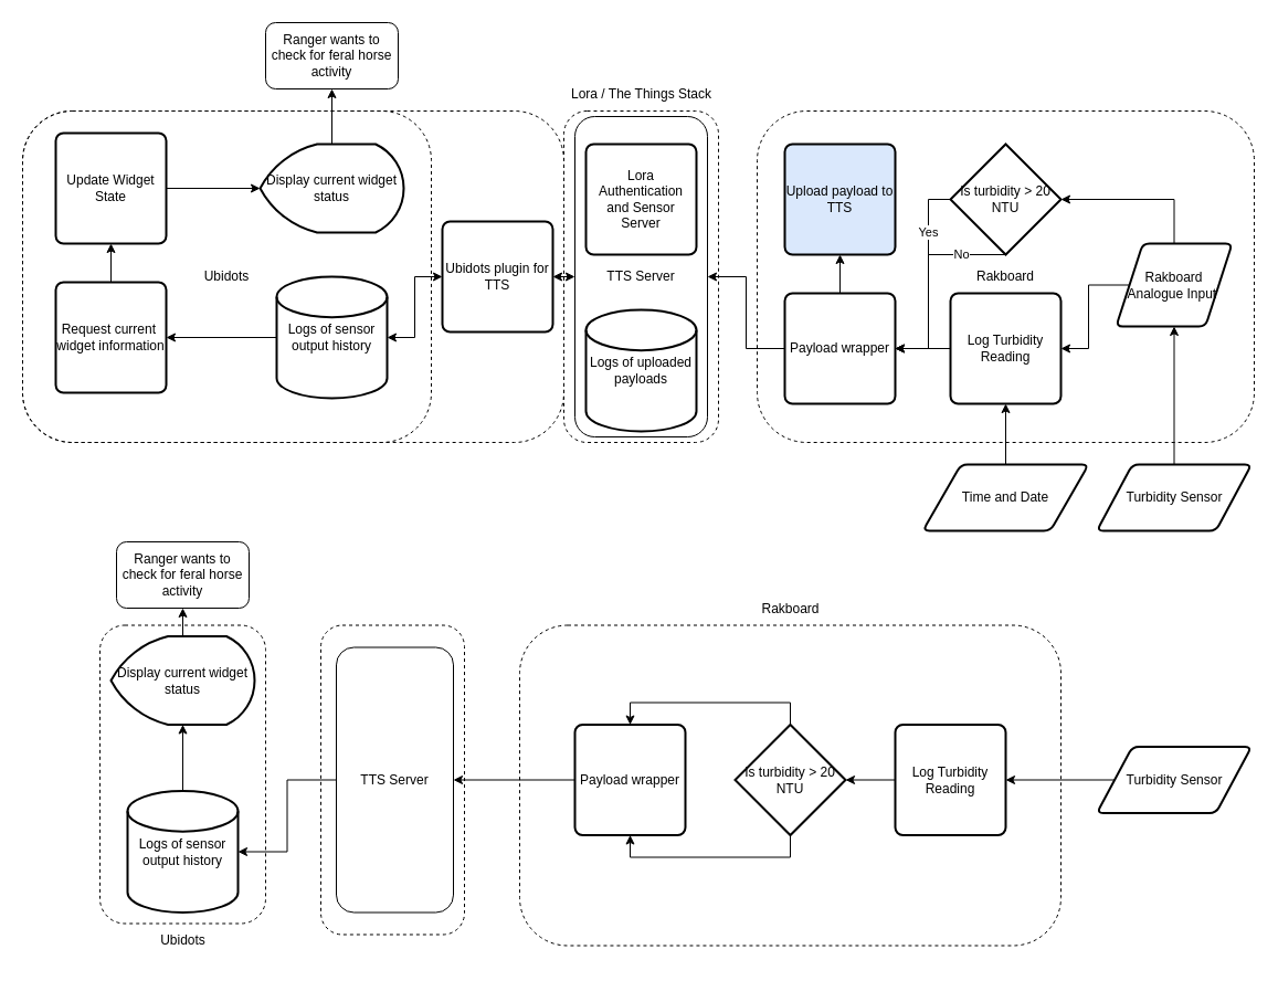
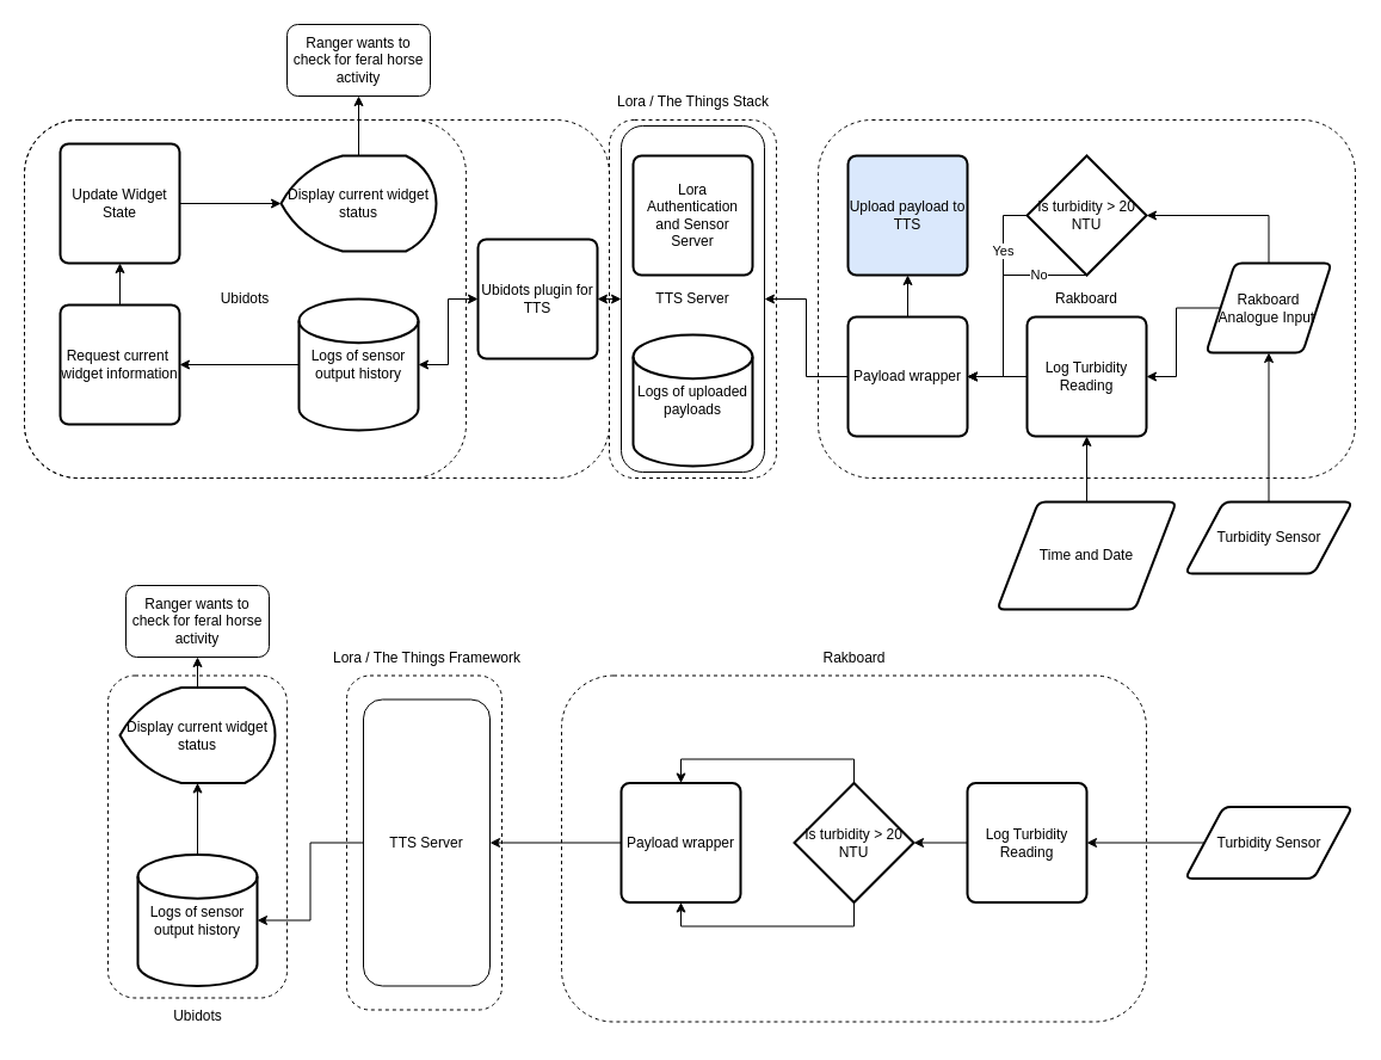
  <mxCell id="0" />
  <mxCell id="1" parent="0" />
  <mxCell id="2" value="" style="rounded=1;whiteSpace=wrap;html=1;dashed=1;fillColor=none;" vertex="1" parent="1"><mxGeometry x="470" y="565.5" width="490" height="290" as="geometry" /></mxCell>
  <mxCell id="3" value="" style="rounded=1;whiteSpace=wrap;html=1;fillColor=none;dashed=1;" vertex="1" parent="1"><mxGeometry x="20" y="100" width="490" height="300" as="geometry" /></mxCell>
  <mxCell id="4" value="Rakboard" style="rounded=1;whiteSpace=wrap;html=1;dashed=1;fillColor=none;" vertex="1" parent="1"><mxGeometry x="685" y="100" width="450" height="300" as="geometry" /></mxCell>
  <mxCell id="5" value="Ubidots" style="rounded=1;whiteSpace=wrap;html=1;dashed=1;fillColor=none;" vertex="1" parent="1"><mxGeometry x="20" y="100" width="370" height="300" as="geometry" /></mxCell>
  <mxCell id="6" value="Ranger wants to check for feral horse activity" style="rounded=1;whiteSpace=wrap;html=1;" vertex="1" parent="1"><mxGeometry x="240" y="20" width="120" height="60" as="geometry" /></mxCell>
  <mxCell id="7" style="edgeStyle=orthogonalEdgeStyle;rounded=0;orthogonalLoop=1;jettySize=auto;html=1;exitX=1;exitY=0.5;exitDx=0;exitDy=0;entryX=0;entryY=0.5;entryDx=0;entryDy=0;entryPerimeter=0;startArrow=none;startFill=0;" edge="1" parent="1" source="8" target="10"><mxGeometry relative="1" as="geometry" /></mxCell>
  <mxCell id="8" value="Update Widget State" style="rounded=1;whiteSpace=wrap;html=1;absoluteArcSize=1;arcSize=14;strokeWidth=2;" vertex="1" parent="1"><mxGeometry x="50" y="120" width="100" height="100" as="geometry" /></mxCell>
  <mxCell id="9" style="edgeStyle=orthogonalEdgeStyle;rounded=0;orthogonalLoop=1;jettySize=auto;html=1;exitX=0.5;exitY=0;exitDx=0;exitDy=0;exitPerimeter=0;entryX=0.5;entryY=1;entryDx=0;entryDy=0;startArrow=none;startFill=0;" edge="1" parent="1" source="10" target="6"><mxGeometry relative="1" as="geometry" /></mxCell>
  <mxCell id="10" value="Display current widget status" style="strokeWidth=2;html=1;shape=mxgraph.flowchart.display;whiteSpace=wrap;" vertex="1" parent="1"><mxGeometry x="235" y="130" width="130" height="80" as="geometry" /></mxCell>
  <mxCell id="11" style="edgeStyle=orthogonalEdgeStyle;rounded=0;orthogonalLoop=1;jettySize=auto;html=1;exitX=0.5;exitY=0;exitDx=0;exitDy=0;entryX=0.5;entryY=1;entryDx=0;entryDy=0;startArrow=none;startFill=0;" edge="1" parent="1" source="12" target="8"><mxGeometry relative="1" as="geometry" /></mxCell>
  <mxCell id="12" value="Request current&amp;nbsp;&lt;br&gt;widget information" style="rounded=1;whiteSpace=wrap;html=1;absoluteArcSize=1;arcSize=14;strokeWidth=2;" vertex="1" parent="1"><mxGeometry x="50" y="255" width="100" height="100" as="geometry" /></mxCell>
  <mxCell id="13" style="edgeStyle=orthogonalEdgeStyle;rounded=0;orthogonalLoop=1;jettySize=auto;html=1;exitX=0;exitY=0.5;exitDx=0;exitDy=0;exitPerimeter=0;entryX=1;entryY=0.5;entryDx=0;entryDy=0;startArrow=none;startFill=0;" edge="1" parent="1" source="14" target="12"><mxGeometry relative="1" as="geometry" /></mxCell>
  <mxCell id="14" value="Logs of sensor output history" style="strokeWidth=2;html=1;shape=mxgraph.flowchart.database;whiteSpace=wrap;" vertex="1" parent="1"><mxGeometry x="250" y="250" width="100" height="110" as="geometry" /></mxCell>
  <mxCell id="15" style="edgeStyle=orthogonalEdgeStyle;rounded=0;orthogonalLoop=1;jettySize=auto;html=1;exitX=0;exitY=0.5;exitDx=0;exitDy=0;entryX=1;entryY=0.5;entryDx=0;entryDy=0;entryPerimeter=0;startArrow=classic;startFill=1;" edge="1" parent="1" source="16" target="14"><mxGeometry relative="1" as="geometry" /></mxCell>
  <mxCell id="16" value="Ubidots plugin for TTS" style="rounded=1;whiteSpace=wrap;html=1;absoluteArcSize=1;arcSize=14;strokeWidth=2;" vertex="1" parent="1"><mxGeometry x="400" y="200" width="100" height="100" as="geometry" /></mxCell>
  <mxCell id="17" value="Lora Authentication and Sensor Server" style="rounded=1;whiteSpace=wrap;html=1;absoluteArcSize=1;arcSize=14;strokeWidth=2;" vertex="1" parent="1"><mxGeometry x="530" y="130" width="100" height="100" as="geometry" /></mxCell>
  <mxCell id="18" value="Logs of uploaded payloads" style="strokeWidth=2;html=1;shape=mxgraph.flowchart.database;whiteSpace=wrap;" vertex="1" parent="1"><mxGeometry x="530" y="280" width="100" height="110" as="geometry" /></mxCell>
  <mxCell id="19" style="edgeStyle=orthogonalEdgeStyle;rounded=0;orthogonalLoop=1;jettySize=auto;html=1;exitX=0.5;exitY=0;exitDx=0;exitDy=0;entryX=0.5;entryY=1;entryDx=0;entryDy=0;" edge="1" parent="1" source="21" target="22"><mxGeometry relative="1" as="geometry" /></mxCell>
  <mxCell id="20" style="edgeStyle=orthogonalEdgeStyle;rounded=0;orthogonalLoop=1;jettySize=auto;html=1;exitX=0;exitY=0.5;exitDx=0;exitDy=0;entryX=1;entryY=0.5;entryDx=0;entryDy=0;" edge="1" parent="1" source="21" target="38"><mxGeometry relative="1" as="geometry" /></mxCell>
  <mxCell id="21" value="Payload wrapper" style="rounded=1;whiteSpace=wrap;html=1;absoluteArcSize=1;arcSize=14;strokeWidth=2;" vertex="1" parent="1"><mxGeometry x="710" y="265" width="100" height="100" as="geometry" /></mxCell>
  <mxCell id="22" value="Upload payload to TTS" style="rounded=1;whiteSpace=wrap;html=1;absoluteArcSize=1;arcSize=14;strokeWidth=2;fillColor=#dae8fc;" vertex="1" parent="1"><mxGeometry x="710" y="130" width="100" height="100" as="geometry" /></mxCell>
  <mxCell id="23" value="Yes" style="edgeStyle=orthogonalEdgeStyle;rounded=0;orthogonalLoop=1;jettySize=auto;html=1;exitX=0;exitY=0.5;exitDx=0;exitDy=0;exitPerimeter=0;entryX=1;entryY=0.5;entryDx=0;entryDy=0;" edge="1" parent="1" source="25" target="21"><mxGeometry x="-0.46" relative="1" as="geometry"><Array as="points"><mxPoint x="840" y="180" /><mxPoint x="840" y="315" /></Array><mxPoint as="offset" /></mxGeometry></mxCell>
  <mxCell id="24" value="No" style="edgeStyle=orthogonalEdgeStyle;rounded=0;orthogonalLoop=1;jettySize=auto;html=1;exitX=0.5;exitY=1;exitDx=0;exitDy=0;exitPerimeter=0;entryX=1;entryY=0.5;entryDx=0;entryDy=0;" edge="1" parent="1" source="25" target="21"><mxGeometry x="-0.568" relative="1" as="geometry"><Array as="points"><mxPoint x="840" y="230" /><mxPoint x="840" y="315" /></Array><mxPoint as="offset" /></mxGeometry></mxCell>
  <mxCell id="25" value="Is turbidity &amp;gt; 20 NTU" style="strokeWidth=2;html=1;shape=mxgraph.flowchart.decision;whiteSpace=wrap;" vertex="1" parent="1"><mxGeometry x="860" y="130" width="100" height="100" as="geometry" /></mxCell>
  <mxCell id="26" style="edgeStyle=orthogonalEdgeStyle;rounded=0;orthogonalLoop=1;jettySize=auto;html=1;exitX=0;exitY=0.5;exitDx=0;exitDy=0;entryX=1;entryY=0.5;entryDx=0;entryDy=0;" edge="1" parent="1" source="27" target="21"><mxGeometry relative="1" as="geometry" /></mxCell>
  <mxCell id="27" value="Log Turbidity Reading" style="rounded=1;whiteSpace=wrap;html=1;absoluteArcSize=1;arcSize=14;strokeWidth=2;" vertex="1" parent="1"><mxGeometry x="860" y="265" width="100" height="100" as="geometry" /></mxCell>
  <mxCell id="28" style="edgeStyle=orthogonalEdgeStyle;rounded=0;orthogonalLoop=1;jettySize=auto;html=1;exitX=0.5;exitY=0;exitDx=0;exitDy=0;entryX=1;entryY=0.5;entryDx=0;entryDy=0;entryPerimeter=0;" edge="1" parent="1" source="30" target="25"><mxGeometry relative="1" as="geometry" /></mxCell>
  <mxCell id="29" style="edgeStyle=orthogonalEdgeStyle;rounded=0;orthogonalLoop=1;jettySize=auto;html=1;exitX=0;exitY=0.5;exitDx=0;exitDy=0;entryX=1;entryY=0.5;entryDx=0;entryDy=0;" edge="1" parent="1" source="30" target="27"><mxGeometry relative="1" as="geometry" /></mxCell>
  <mxCell id="30" value="Rakboard Analogue Input&amp;nbsp;" style="shape=parallelogram;html=1;strokeWidth=2;perimeter=parallelogramPerimeter;whiteSpace=wrap;rounded=1;arcSize=12;size=0.23;" vertex="1" parent="1"><mxGeometry x="1010" y="220" width="105" height="75" as="geometry" /></mxCell>
  <mxCell id="31" style="edgeStyle=orthogonalEdgeStyle;rounded=0;orthogonalLoop=1;jettySize=auto;html=1;exitX=0.5;exitY=0;exitDx=0;exitDy=0;entryX=0.5;entryY=1;entryDx=0;entryDy=0;" edge="1" parent="1" source="32" target="30"><mxGeometry relative="1" as="geometry" /></mxCell>
  <mxCell id="32" value="Turbidity Sensor" style="shape=parallelogram;html=1;strokeWidth=2;perimeter=parallelogramPerimeter;whiteSpace=wrap;rounded=1;arcSize=12;size=0.23;" vertex="1" parent="1"><mxGeometry x="992.5" y="420" width="140" height="60" as="geometry" /></mxCell>
  <mxCell id="33" style="edgeStyle=orthogonalEdgeStyle;rounded=0;orthogonalLoop=1;jettySize=auto;html=1;exitX=0.5;exitY=0;exitDx=0;exitDy=0;entryX=0.5;entryY=1;entryDx=0;entryDy=0;" edge="1" parent="1" source="34" target="27"><mxGeometry relative="1" as="geometry" /></mxCell>
- <mxCell id="34" value="Time and Date" style="shape=parallelogram;html=1;strokeWidth=2;perimeter=parallelogramPerimeter;whiteSpace=wrap;rounded=1;arcSize=12;size=0.23;" vertex="1" parent="1"><mxGeometry x="835" y="420" width="150" height="60" as="geometry" /></mxCell>
+ <mxCell id="34" value="Time and Date" style="shape=parallelogram;html=1;strokeWidth=2;perimeter=parallelogramPerimeter;whiteSpace=wrap;rounded=1;arcSize=12;size=0.23;" vertex="1" parent="1"><mxGeometry x="835" y="420" width="150" height="90" as="geometry" /></mxCell>
  <mxCell id="35" value="" style="rounded=1;whiteSpace=wrap;html=1;dashed=1;fillColor=none;" vertex="1" parent="1"><mxGeometry x="510" y="100" width="140" height="300" as="geometry" /></mxCell>
  <mxCell id="36" style="edgeStyle=orthogonalEdgeStyle;rounded=0;orthogonalLoop=1;jettySize=auto;html=1;exitX=0.5;exitY=1;exitDx=0;exitDy=0;exitPerimeter=0;" edge="1" parent="1" source="25" target="25"><mxGeometry relative="1" as="geometry" /></mxCell>
  <mxCell id="37" style="edgeStyle=orthogonalEdgeStyle;rounded=0;orthogonalLoop=1;jettySize=auto;html=1;exitX=0;exitY=0.5;exitDx=0;exitDy=0;entryX=1;entryY=0.5;entryDx=0;entryDy=0;startArrow=classic;startFill=1;" edge="1" parent="1" source="38" target="16"><mxGeometry relative="1" as="geometry" /></mxCell>
  <mxCell id="38" value="TTS Server" style="rounded=1;whiteSpace=wrap;html=1;fillColor=none;" vertex="1" parent="1"><mxGeometry x="520" y="105" width="120" height="290" as="geometry" /></mxCell>
  <mxCell id="39" value="Lora / The Things Stack" style="text;html=1;align=center;verticalAlign=middle;resizable=0;points=[];autosize=1;strokeColor=none;fillColor=none;" vertex="1" parent="1"><mxGeometry x="505" y="70" width="150" height="30" as="geometry" /></mxCell>
  <mxCell id="40" style="edgeStyle=orthogonalEdgeStyle;rounded=0;orthogonalLoop=1;jettySize=auto;html=1;exitX=0.5;exitY=0;exitDx=0;exitDy=0;exitPerimeter=0;entryX=0.5;entryY=1;entryDx=0;entryDy=0;startArrow=none;startFill=0;" edge="1" parent="1" source="41" target="55"><mxGeometry relative="1" as="geometry" /></mxCell>
  <mxCell id="41" value="Display current widget status" style="strokeWidth=2;html=1;shape=mxgraph.flowchart.display;whiteSpace=wrap;" vertex="1" parent="1"><mxGeometry x="100" y="575.5" width="130" height="80" as="geometry" /></mxCell>
  <mxCell id="42" style="edgeStyle=orthogonalEdgeStyle;rounded=0;orthogonalLoop=1;jettySize=auto;html=1;exitX=0.5;exitY=0;exitDx=0;exitDy=0;exitPerimeter=0;entryX=0.5;entryY=1;entryDx=0;entryDy=0;entryPerimeter=0;startArrow=none;startFill=0;" edge="1" parent="1" source="43" target="41"><mxGeometry relative="1" as="geometry" /></mxCell>
  <mxCell id="43" value="Logs of sensor output history" style="strokeWidth=2;html=1;shape=mxgraph.flowchart.database;whiteSpace=wrap;" vertex="1" parent="1"><mxGeometry x="115" y="715.5" width="100" height="110" as="geometry" /></mxCell>
  <mxCell id="44" style="edgeStyle=orthogonalEdgeStyle;rounded=0;orthogonalLoop=1;jettySize=auto;html=1;exitX=0;exitY=0.5;exitDx=0;exitDy=0;entryX=1;entryY=0.5;entryDx=0;entryDy=0;entryPerimeter=0;startArrow=none;startFill=0;" edge="1" parent="1" source="45" target="43"><mxGeometry relative="1" as="geometry" /></mxCell>
  <mxCell id="45" value="TTS Server" style="rounded=1;whiteSpace=wrap;html=1;fillColor=none;" vertex="1" parent="1"><mxGeometry x="304" y="585.5" width="106" height="240" as="geometry" /></mxCell>
  <mxCell id="46" style="edgeStyle=orthogonalEdgeStyle;rounded=0;orthogonalLoop=1;jettySize=auto;html=1;exitX=0;exitY=0.5;exitDx=0;exitDy=0;entryX=1;entryY=0.5;entryDx=0;entryDy=0;startArrow=none;startFill=0;" edge="1" parent="1" source="47" target="45"><mxGeometry relative="1" as="geometry" /></mxCell>
  <mxCell id="47" value="Payload wrapper" style="rounded=1;whiteSpace=wrap;html=1;absoluteArcSize=1;arcSize=14;strokeWidth=2;" vertex="1" parent="1"><mxGeometry x="520" y="655.5" width="100" height="100" as="geometry" /></mxCell>
  <mxCell id="48" style="edgeStyle=orthogonalEdgeStyle;rounded=0;orthogonalLoop=1;jettySize=auto;html=1;exitX=0.5;exitY=0;exitDx=0;exitDy=0;exitPerimeter=0;entryX=0.5;entryY=0;entryDx=0;entryDy=0;startArrow=none;startFill=0;" edge="1" parent="1" source="50" target="47"><mxGeometry relative="1" as="geometry" /></mxCell>
  <mxCell id="49" style="edgeStyle=orthogonalEdgeStyle;rounded=0;orthogonalLoop=1;jettySize=auto;html=1;exitX=0.5;exitY=1;exitDx=0;exitDy=0;exitPerimeter=0;entryX=0.5;entryY=1;entryDx=0;entryDy=0;startArrow=none;startFill=0;" edge="1" parent="1" source="50" target="47"><mxGeometry relative="1" as="geometry" /></mxCell>
  <mxCell id="50" value="Is turbidity &amp;gt; 20 NTU" style="strokeWidth=2;html=1;shape=mxgraph.flowchart.decision;whiteSpace=wrap;" vertex="1" parent="1"><mxGeometry x="665" y="655.5" width="100" height="100" as="geometry" /></mxCell>
  <mxCell id="51" style="edgeStyle=orthogonalEdgeStyle;rounded=0;orthogonalLoop=1;jettySize=auto;html=1;exitX=0;exitY=0.5;exitDx=0;exitDy=0;entryX=1;entryY=0.5;entryDx=0;entryDy=0;entryPerimeter=0;startArrow=none;startFill=0;" edge="1" parent="1" source="52" target="50"><mxGeometry relative="1" as="geometry" /></mxCell>
  <mxCell id="52" value="Log Turbidity Reading" style="rounded=1;whiteSpace=wrap;html=1;absoluteArcSize=1;arcSize=14;strokeWidth=2;" vertex="1" parent="1"><mxGeometry x="810" y="655.5" width="100" height="100" as="geometry" /></mxCell>
  <mxCell id="53" style="edgeStyle=orthogonalEdgeStyle;rounded=0;orthogonalLoop=1;jettySize=auto;html=1;exitX=0;exitY=0.5;exitDx=0;exitDy=0;entryX=1;entryY=0.5;entryDx=0;entryDy=0;startArrow=none;startFill=0;" edge="1" parent="1" source="54" target="52"><mxGeometry relative="1" as="geometry" /></mxCell>
  <mxCell id="54" value="Turbidity Sensor" style="shape=parallelogram;html=1;strokeWidth=2;perimeter=parallelogramPerimeter;whiteSpace=wrap;rounded=1;arcSize=12;size=0.23;" vertex="1" parent="1"><mxGeometry x="992.5" y="675.5" width="140" height="60" as="geometry" /></mxCell>
  <mxCell id="55" value="Ranger wants to check for feral horse activity" style="rounded=1;whiteSpace=wrap;html=1;" vertex="1" parent="1"><mxGeometry x="105" y="490" width="120" height="60" as="geometry" /></mxCell>
  <mxCell id="56" value="" style="rounded=1;whiteSpace=wrap;html=1;dashed=1;fillColor=none;" vertex="1" parent="1"><mxGeometry x="90" y="565.5" width="150" height="270" as="geometry" /></mxCell>
  <mxCell id="57" value="" style="rounded=1;whiteSpace=wrap;html=1;dashed=1;fillColor=none;" vertex="1" parent="1"><mxGeometry x="290" y="565.5" width="130" height="280" as="geometry" /></mxCell>
  <mxCell id="58" value="Rakboard" style="text;html=1;align=center;verticalAlign=middle;resizable=0;points=[];autosize=1;strokeColor=none;fillColor=none;" vertex="1" parent="1"><mxGeometry x="675" y="535.5" width="80" height="30" as="geometry" /></mxCell>
+ <mxCell id="59" value="Lora / The Things Framework" style="text;html=1;align=center;verticalAlign=middle;resizable=0;points=[];autosize=1;strokeColor=none;fillColor=none;" vertex="1" parent="1"><mxGeometry x="267" y="535.5" width="180" height="30" as="geometry" /></mxCell>
  <mxCell id="60" value="Ubidots" style="text;html=1;align=center;verticalAlign=middle;resizable=0;points=[];autosize=1;strokeColor=none;fillColor=none;" vertex="1" parent="1"><mxGeometry x="135" y="835.5" width="60" height="30" as="geometry" /></mxCell>
